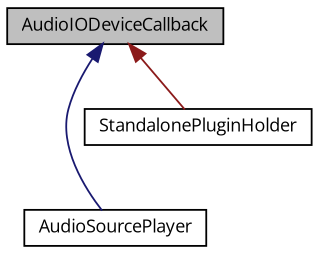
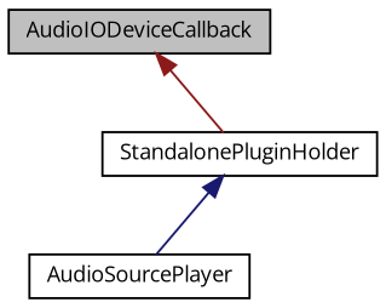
  digraph {
    fontname="Open Sans"
    node [color=black fontname="Open Sans" fontsize=10 shape=record]
    edge [dir=back fontname="Open Sans" fontsize=10 labelfontname=Helvetica labelfontsize=10 style=solid]
    n1 [fillcolor=grey75 fontcolor=black height=0.2 label=AudioIODeviceCallback style=filled width=0.4]
    n2 [height=0.2 label=AudioSourcePlayer width=0.4]
    n3 [height=0.2 label=StandalonePluginHolder width=0.4]
-   n1 -> n2 [color=midnightblue]
+   n3 -> n2 [color=midnightblue]
    n1 -> n3 [color=firebrick4]
  }
